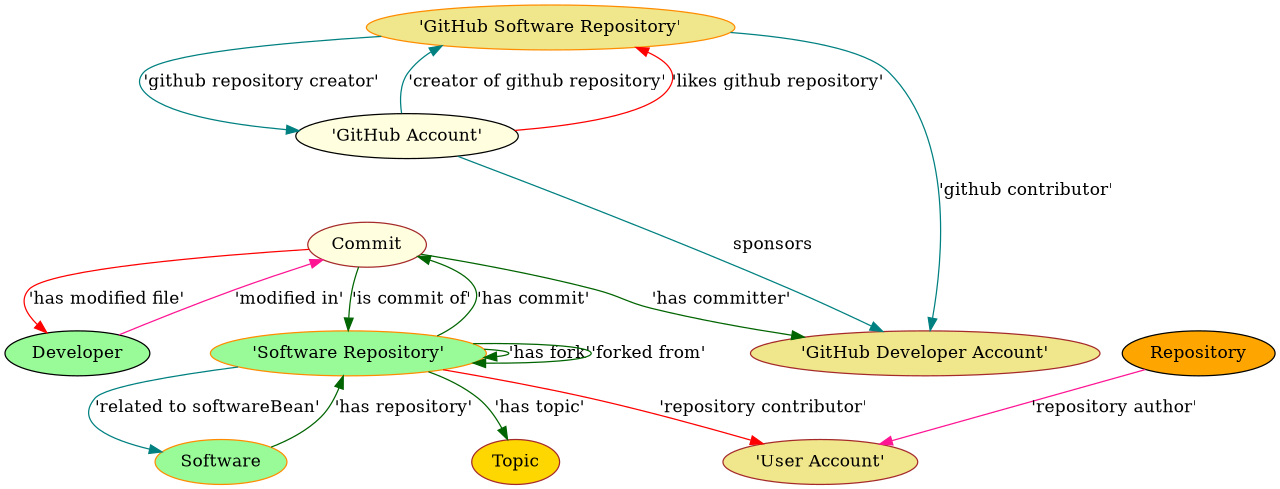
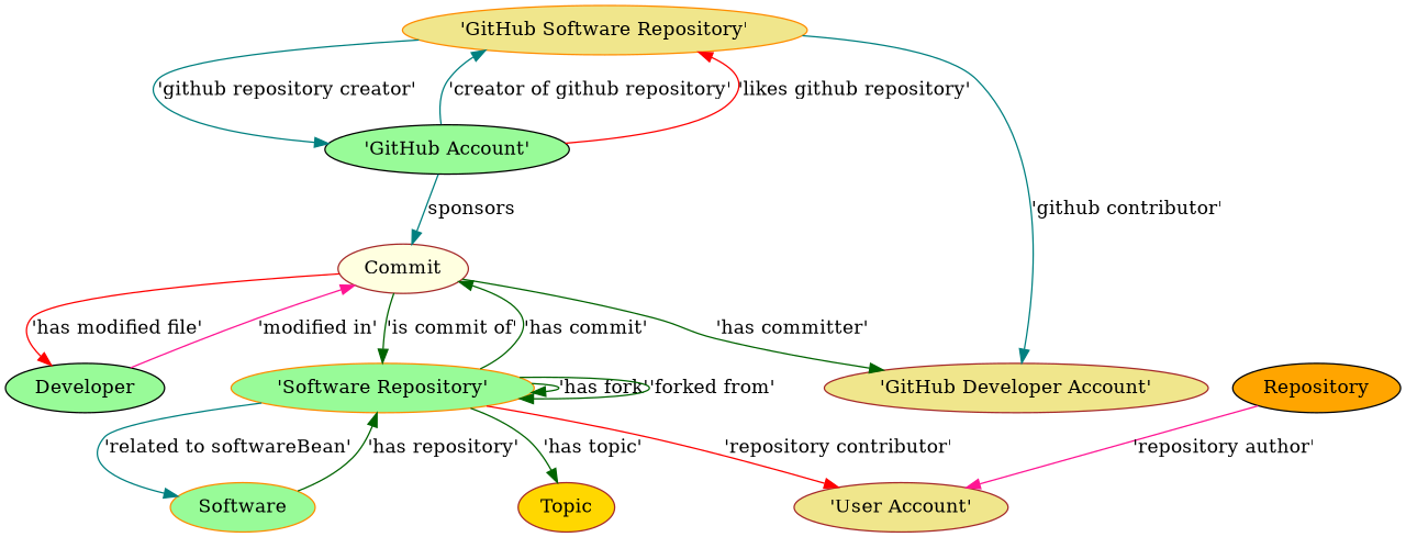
  digraph {
    node [color=brown fillcolor=khaki style=filled]
    edge [color=darkgreen]
    "'GitHub Software Repository'" [color=darkorange]
-   "'GitHub Account'" [color=black fillcolor=lightyellow]
+   "'GitHub Account'" [color=black fillcolor=palegreen]
    "'GitHub Developer Account'"
    Repository [color=black fillcolor=orange]
    "'User Account'"
    Commit [fillcolor=lightyellow]
    n7 [color=black fillcolor=palegreen label=Developer]
    "'Software Repository'" [color=darkorange fillcolor=palegreen]
    Software [color=darkorange fillcolor=palegreen]
    Topic [fillcolor=gold]
    "'GitHub Software Repository'" -> "'GitHub Account'" [color=teal label="'github repository creator'"]
    "'GitHub Software Repository'" -> "'GitHub Developer Account'" [color=teal label="'github contributor'"]
    "'GitHub Account'" -> "'GitHub Software Repository'" [color=teal label="'creator of github repository'"]
    "'GitHub Account'" -> "'GitHub Software Repository'" [color=red label="'likes github repository'"]
-   "'GitHub Account'" -> "'GitHub Developer Account'" [color=teal label=sponsors]
+   "'GitHub Account'" -> Commit [color=teal label=sponsors]
    Repository -> "'User Account'" [color=deeppink label="'repository author'"]
    Commit -> "'GitHub Developer Account'" [label="'has committer'"]
    Commit -> n7 [color=red label="'has modified file'"]
    Commit -> "'Software Repository'" [label="'is commit of'"]
    n7 -> Commit [color=deeppink label="'modified in'"]
    "'Software Repository'" -> "'User Account'" [color=red label="'repository contributor'"]
    "'Software Repository'" -> Commit [label="'has commit'"]
    "'Software Repository'" -> "'Software Repository'" [label="'has fork'"]
    "'Software Repository'" -> "'Software Repository'" [label="'forked from'"]
    "'Software Repository'" -> Software [color=teal label="'related to softwareBean'"]
    "'Software Repository'" -> Topic [label="'has topic'"]
    Software -> "'Software Repository'" [label="'has repository'"]
  }
